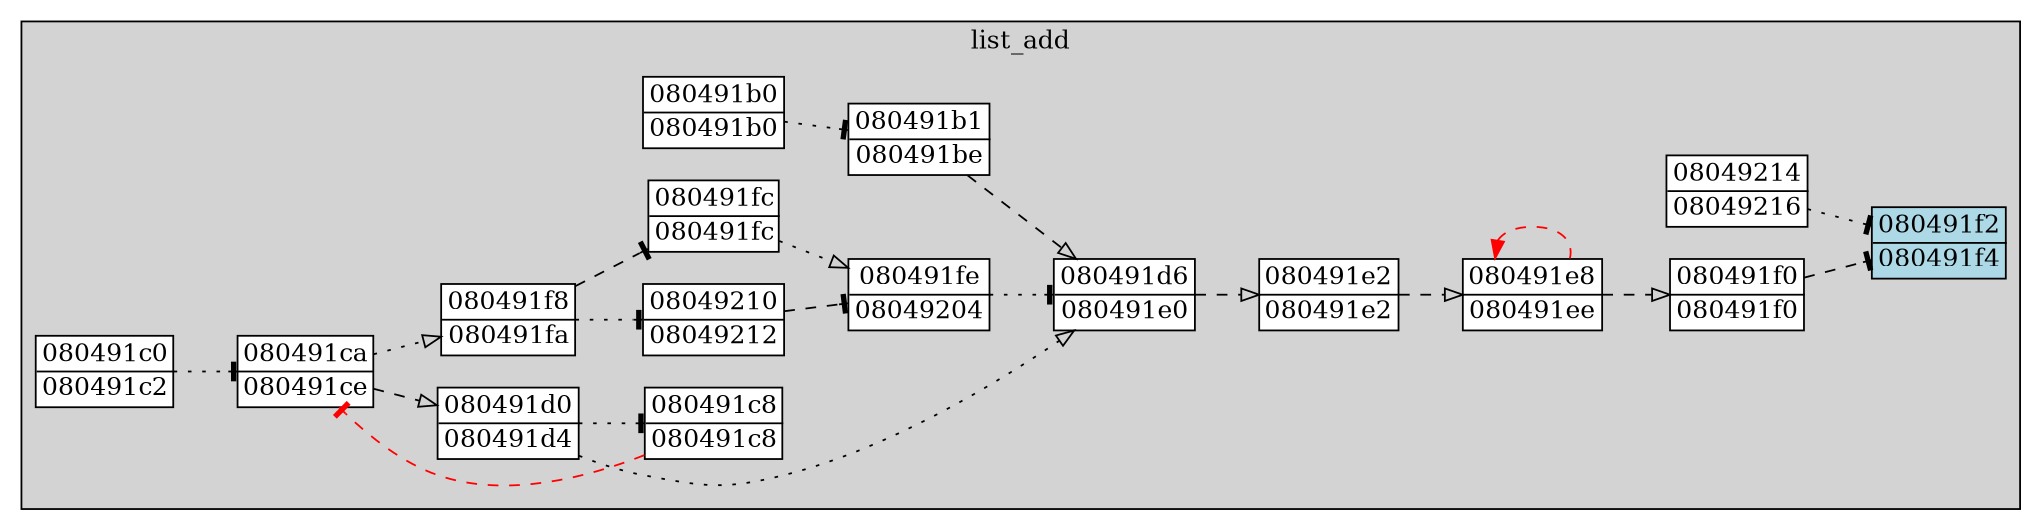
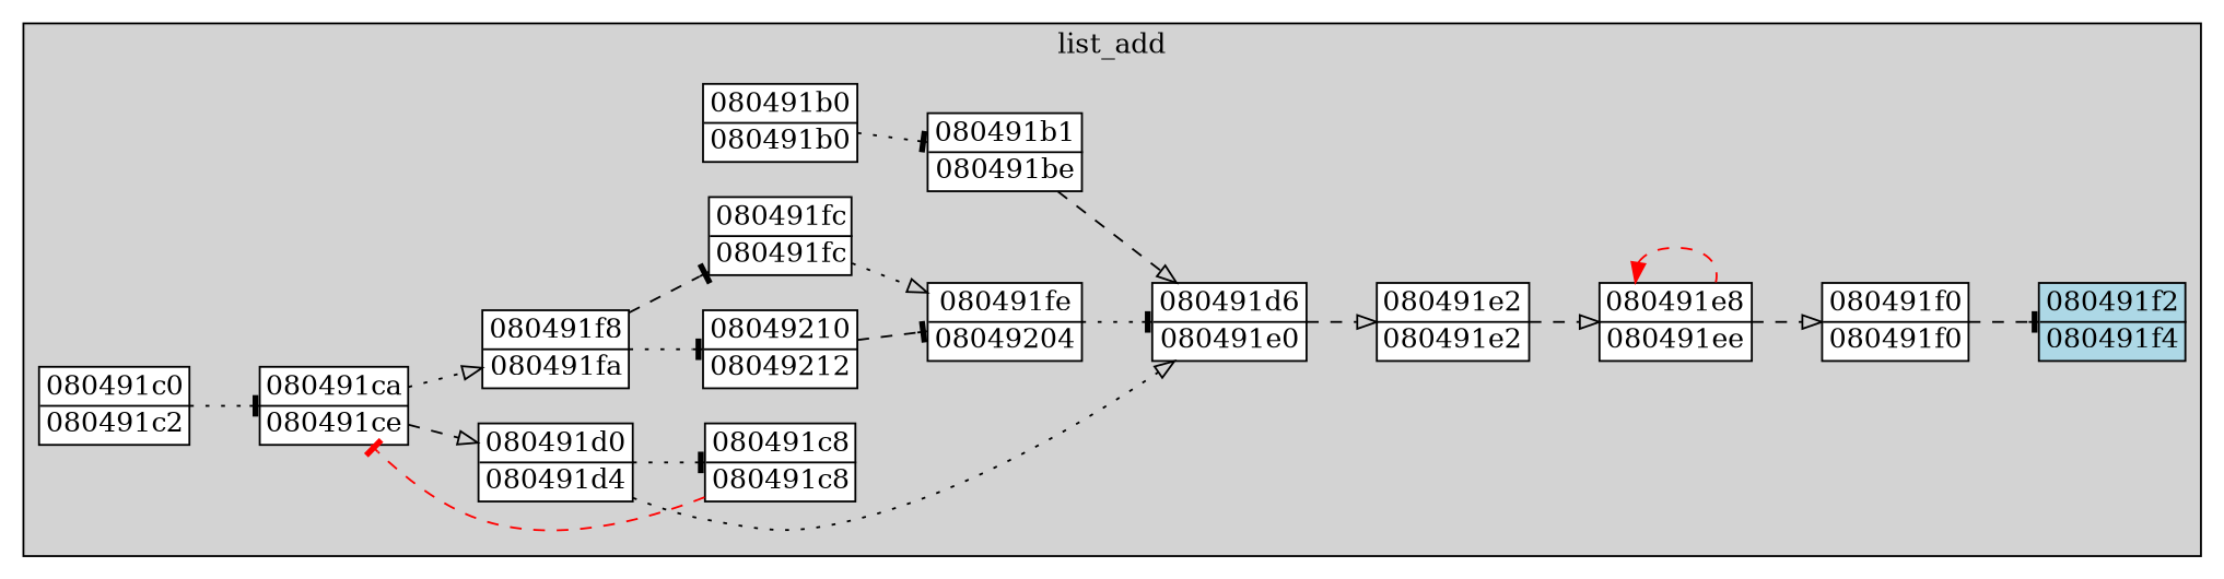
  digraph {
    rankdir=LR
    node [fillcolor=white margin=0 shape=none style="filled,solid"]
    edge [style=dashed arrowhead=tee]
    n1 [label=<<TABLE BORDER="1" CELLBORDER="0" CELLSPACING="0"><TR><TD>080491e8</TD></TR><HR/><TR><TD>080491ee</TD></TR></TABLE>>]
    n2 [label=<<TABLE BORDER="1" CELLBORDER="0" CELLSPACING="0"><TR><TD>080491f0</TD></TR><HR/><TR><TD>080491f0</TD></TR></TABLE>>]
    n3 [fillcolor=lightblue label=<<TABLE BORDER="1" CELLBORDER="0" CELLSPACING="0"><TR><TD>080491f2</TD></TR><HR/><TR><TD>080491f4</TD></TR></TABLE>>]
    n4 [label=<<TABLE BORDER="1" CELLBORDER="0" CELLSPACING="0"><TR><TD>080491fc</TD></TR><HR/><TR><TD>080491fc</TD></TR></TABLE>>]
    n5 [label=<<TABLE BORDER="1" CELLBORDER="0" CELLSPACING="0"><TR><TD>080491fe</TD></TR><HR/><TR><TD>08049204</TD></TR></TABLE>>]
    n6 [label=<<TABLE BORDER="1" CELLBORDER="0" CELLSPACING="0"><TR><TD>080491f8</TD></TR><HR/><TR><TD>080491fa</TD></TR></TABLE>>]
    n7 [label=<<TABLE BORDER="1" CELLBORDER="0" CELLSPACING="0"><TR><TD>08049210</TD></TR><HR/><TR><TD>08049212</TD></TR></TABLE>>]
    n8 [label=<<TABLE BORDER="1" CELLBORDER="0" CELLSPACING="0"><TR><TD>080491c8</TD></TR><HR/><TR><TD>080491c8</TD></TR></TABLE>>]
    n9 [label=<<TABLE BORDER="1" CELLBORDER="0" CELLSPACING="0"><TR><TD>080491ca</TD></TR><HR/><TR><TD>080491ce</TD></TR></TABLE>>]
    n10 [label=<<TABLE BORDER="1" CELLBORDER="0" CELLSPACING="0"><TR><TD>080491b0</TD></TR><HR/><TR><TD>080491b0</TD></TR></TABLE>>]
    n11 [label=<<TABLE BORDER="1" CELLBORDER="0" CELLSPACING="0"><TR><TD>080491b1</TD></TR><HR/><TR><TD>080491be</TD></TR></TABLE>>]
-   n12 [label=<<TABLE BORDER="1" CELLBORDER="0" CELLSPACING="0"><TR><TD>08049214</TD></TR><HR/><TR><TD>08049216</TD></TR></TABLE>>]
    n13 [label=<<TABLE BORDER="1" CELLBORDER="0" CELLSPACING="0"><TR><TD>080491c0</TD></TR><HR/><TR><TD>080491c2</TD></TR></TABLE>>]
    n14 [label=<<TABLE BORDER="1" CELLBORDER="0" CELLSPACING="0"><TR><TD>080491d6</TD></TR><HR/><TR><TD>080491e0</TD></TR></TABLE>>]
    n15 [label=<<TABLE BORDER="1" CELLBORDER="0" CELLSPACING="0"><TR><TD>080491d0</TD></TR><HR/><TR><TD>080491d4</TD></TR></TABLE>>]
    n16 [label=<<TABLE BORDER="1" CELLBORDER="0" CELLSPACING="0"><TR><TD>080491e2</TD></TR><HR/><TR><TD>080491e2</TD></TR></TABLE>>]
    subgraph cluster_1 {
      color=black
      fillcolor=lightgrey
      label=list_add
      style="filled,solid"
      n1
      n2
      n3
      n4
      n5
      n6
      n7
      n8
      n9
      n10
      n11
-     n12
      n13
      n14
      n15
      n16
    }
    n1 -> n1 [color=red dir=back arrowhead=""]
    n1 -> n2 [arrowhead=onormal]
    n2 -> n3
    n4 -> n5 [arrowhead=onormal style=dotted]
    n5 -> n14 [style=dotted]
    n6 -> n4
    n6 -> n7 [style=dotted]
    n7 -> n5
    n8 -> n9 [color=red constraint=false]
    n9 -> n6 [arrowhead=onormal style=dotted]
    n9 -> n15 [arrowhead=onormal]
    n10 -> n11 [style=dotted]
    n11 -> n14 [arrowhead=onormal]
-   n12 -> n3 [style=dotted]
    n13 -> n9 [style=dotted]
    n14 -> n16 [arrowhead=onormal]
    n15 -> n8 [style=dotted]
    n15 -> n14 [arrowhead=onormal style=dotted]
    n16 -> n1 [arrowhead=onormal]
  }
